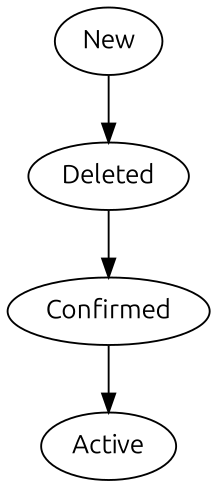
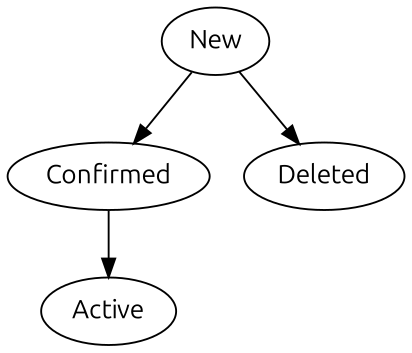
  digraph {
    fontname=Ubuntu
    node [fontname=Ubuntu]
    edge [fontname=Ubuntu]
    n1 [label=New]
    n2 [label=Confirmed]
    n3 [label=Deleted]
    n4 [label=Active]
-   n3 -> n2
+   n1 -> n2
    n1 -> n3
    n2 -> n4
  }
